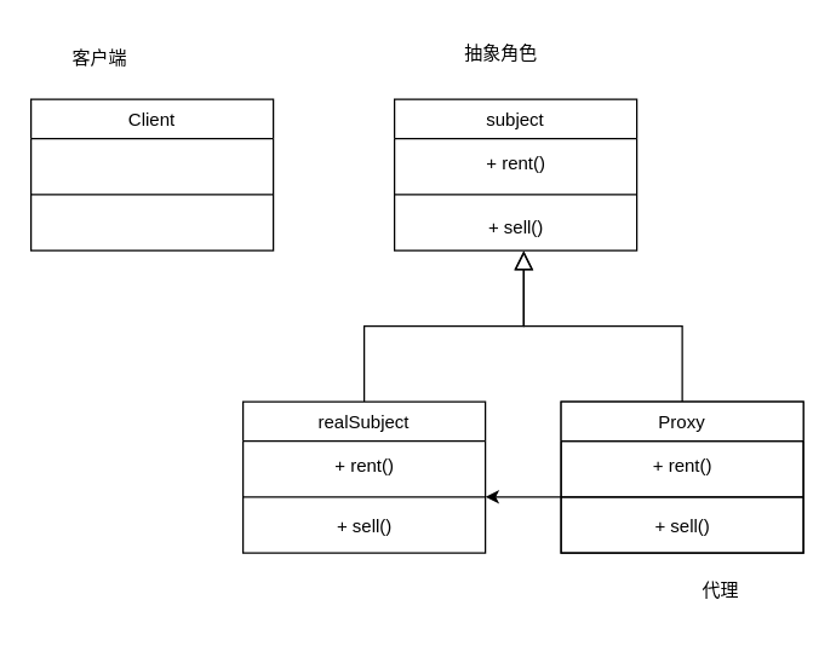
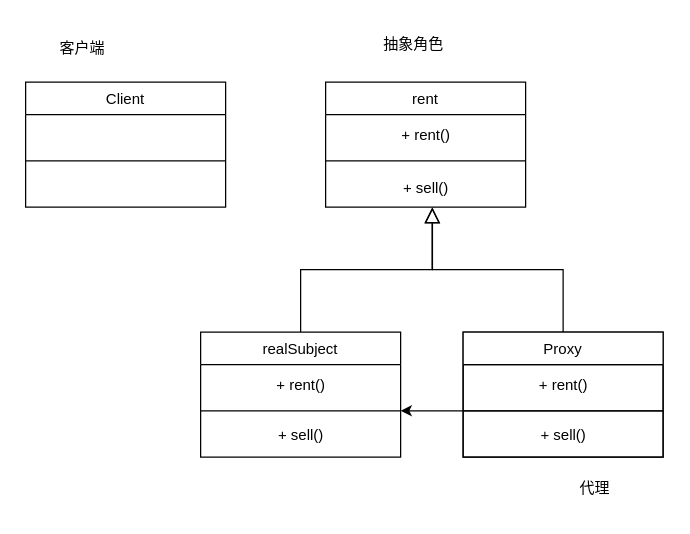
  <mxCell id="0" />
  <mxCell id="1" parent="0" />
  <mxCell id="2" value="" style="endArrow=block;endSize=10;endFill=0;shadow=0;strokeWidth=1;rounded=0;edgeStyle=elbowEdgeStyle;elbow=vertical;entryX=0.587;entryY=1.013;entryDx=0;entryDy=0;entryPerimeter=0;" parent="1" target="16" edge="1"><mxGeometry width="160" relative="1" as="geometry"><mxPoint x="240" y="265" as="sourcePoint" /><mxPoint x="340" y="163" as="targetPoint" /></mxGeometry></mxCell>
  <mxCell id="3" value="T2" style="swimlane;fontStyle=0;align=center;verticalAlign=top;childLayout=stackLayout;horizontal=1;startSize=26;horizontalStack=0;resizeParent=1;resizeLast=0;collapsible=1;marginBottom=0;rounded=0;shadow=0;strokeWidth=1;" parent="1" vertex="1"><mxGeometry x="370" y="265" width="160" height="100" as="geometry"><mxRectangle x="340" y="380" width="170" height="26" as="alternateBounds" /></mxGeometry></mxCell>
  <mxCell id="4" value="" style="line;html=1;strokeWidth=1;align=left;verticalAlign=middle;spacingTop=-1;spacingLeft=3;spacingRight=3;rotatable=0;labelPosition=right;points=[];portConstraint=eastwest;" parent="3" vertex="1"><mxGeometry y="26" width="160" height="74" as="geometry" /></mxCell>
  <mxCell id="5" value="" style="endArrow=block;endSize=10;endFill=0;shadow=0;strokeWidth=1;rounded=0;edgeStyle=elbowEdgeStyle;elbow=vertical;entryX=0.591;entryY=1.016;entryDx=0;entryDy=0;entryPerimeter=0;" parent="1" source="3" target="16" edge="1"><mxGeometry width="160" relative="1" as="geometry"><mxPoint x="250" y="278" as="sourcePoint" /><mxPoint x="340" y="163" as="targetPoint" /></mxGeometry></mxCell>
  <mxCell id="6" value="realSubject" style="swimlane;fontStyle=0;align=center;verticalAlign=top;childLayout=stackLayout;horizontal=1;startSize=26;horizontalStack=0;resizeParent=1;resizeLast=0;collapsible=1;marginBottom=0;rounded=0;shadow=0;strokeWidth=1;" parent="1" vertex="1"><mxGeometry x="160" y="265" width="160" height="100" as="geometry"><mxRectangle x="340" y="380" width="170" height="26" as="alternateBounds" /></mxGeometry></mxCell>
  <mxCell id="7" value="" style="line;html=1;strokeWidth=1;align=left;verticalAlign=middle;spacingTop=-1;spacingLeft=3;spacingRight=3;rotatable=0;labelPosition=right;points=[];portConstraint=eastwest;" parent="6" vertex="1"><mxGeometry y="26" width="160" height="74" as="geometry" /></mxCell>
  <mxCell id="8" value="Proxy" style="swimlane;fontStyle=0;align=center;verticalAlign=top;childLayout=stackLayout;horizontal=1;startSize=26;horizontalStack=0;resizeParent=1;resizeLast=0;collapsible=1;marginBottom=0;rounded=0;shadow=0;strokeWidth=1;" parent="1" vertex="1"><mxGeometry x="370" y="265" width="160" height="100" as="geometry"><mxRectangle x="340" y="380" width="170" height="26" as="alternateBounds" /></mxGeometry></mxCell>
  <mxCell id="9" value="" style="line;html=1;strokeWidth=1;align=left;verticalAlign=middle;spacingTop=-1;spacingLeft=3;spacingRight=3;rotatable=0;labelPosition=right;points=[];portConstraint=eastwest;" parent="8" vertex="1"><mxGeometry y="26" width="160" height="74" as="geometry" /></mxCell>
  <mxCell id="10" value="Client" style="swimlane;fontStyle=0;align=center;verticalAlign=top;childLayout=stackLayout;horizontal=1;startSize=26;horizontalStack=0;resizeParent=1;resizeLast=0;collapsible=1;marginBottom=0;rounded=0;shadow=0;strokeWidth=1;" parent="1" vertex="1"><mxGeometry x="20" y="65" width="160" height="100" as="geometry"><mxRectangle x="340" y="380" width="170" height="26" as="alternateBounds" /></mxGeometry></mxCell>
  <mxCell id="11" value="" style="line;html=1;strokeWidth=1;align=left;verticalAlign=middle;spacingTop=-1;spacingLeft=3;spacingRight=3;rotatable=0;labelPosition=right;points=[];portConstraint=eastwest;" parent="10" vertex="1"><mxGeometry y="26" width="160" height="74" as="geometry" /></mxCell>
  <mxCell id="12" value="+ sell()" style="text;html=1;align=center;verticalAlign=middle;resizable=0;points=[];autosize=1;strokeColor=none;fillColor=none;" parent="1" vertex="1"><mxGeometry x="210" y="333" width="60" height="30" as="geometry" /></mxCell>
  <mxCell id="13" value="+ sell()" style="text;html=1;align=center;verticalAlign=middle;resizable=0;points=[];autosize=1;strokeColor=none;fillColor=none;" parent="1" vertex="1"><mxGeometry x="420" y="333" width="60" height="30" as="geometry" /></mxCell>
- <mxCell id="14" value="subject" style="swimlane;fontStyle=0;align=center;verticalAlign=top;childLayout=stackLayout;horizontal=1;startSize=26;horizontalStack=0;resizeParent=1;resizeLast=0;collapsible=1;marginBottom=0;rounded=0;shadow=0;strokeWidth=1;" parent="1" vertex="1"><mxGeometry x="260" y="65" width="160" height="100" as="geometry"><mxRectangle x="550" y="140" width="160" height="26" as="alternateBounds" /></mxGeometry></mxCell>
+ <mxCell id="14" value="rent" style="swimlane;fontStyle=0;align=center;verticalAlign=top;childLayout=stackLayout;horizontal=1;startSize=26;horizontalStack=0;resizeParent=1;resizeLast=0;collapsible=1;marginBottom=0;rounded=0;shadow=0;strokeWidth=1;" parent="1" vertex="1"><mxGeometry x="260" y="65" width="160" height="100" as="geometry"><mxRectangle x="550" y="140" width="160" height="26" as="alternateBounds" /></mxGeometry></mxCell>
  <mxCell id="15" value="" style="line;html=1;strokeWidth=1;align=left;verticalAlign=middle;spacingTop=-1;spacingLeft=3;spacingRight=3;rotatable=0;labelPosition=right;points=[];portConstraint=eastwest;" parent="14" vertex="1"><mxGeometry y="26" width="160" height="74" as="geometry" /></mxCell>
  <mxCell id="16" value="+ sell()" style="text;html=1;align=center;verticalAlign=middle;resizable=0;points=[];autosize=1;strokeColor=none;fillColor=none;" parent="1" vertex="1"><mxGeometry x="310" y="135" width="60" height="30" as="geometry" /></mxCell>
  <mxCell id="17" value="抽象角色" style="text;html=1;align=center;verticalAlign=middle;resizable=0;points=[];autosize=1;strokeColor=none;fillColor=none;" parent="1" vertex="1"><mxGeometry x="295" y="20" width="70" height="30" as="geometry" /></mxCell>
  <mxCell id="18" value="+ rent()" style="text;html=1;align=center;verticalAlign=middle;resizable=0;points=[];autosize=1;strokeColor=none;fillColor=none;" parent="1" vertex="1"><mxGeometry x="310" y="93" width="60" height="30" as="geometry" /></mxCell>
  <mxCell id="19" value="+ rent()" style="text;html=1;align=center;verticalAlign=middle;resizable=0;points=[];autosize=1;strokeColor=none;fillColor=none;" parent="1" vertex="1"><mxGeometry x="210" y="293" width="60" height="30" as="geometry" /></mxCell>
  <mxCell id="20" value="+ rent()" style="text;html=1;align=center;verticalAlign=middle;resizable=0;points=[];autosize=1;strokeColor=none;fillColor=none;" parent="1" vertex="1"><mxGeometry x="420" y="293" width="60" height="30" as="geometry" /></mxCell>
  <mxCell id="21" value="" style="edgeStyle=orthogonalEdgeStyle;rounded=0;orthogonalLoop=1;jettySize=auto;html=1;" parent="1" source="9" edge="1"><mxGeometry relative="1" as="geometry"><mxPoint x="320" y="328" as="targetPoint" /></mxGeometry></mxCell>
  <mxCell id="22" value="客户端" style="text;html=1;align=center;verticalAlign=middle;resizable=0;points=[];autosize=1;strokeColor=none;fillColor=none;" parent="1" vertex="1"><mxGeometry x="35" y="23" width="60" height="30" as="geometry" /></mxCell>
  <mxCell id="23" value="代理" style="text;html=1;align=center;verticalAlign=middle;resizable=0;points=[];autosize=1;strokeColor=none;fillColor=none;" parent="1" vertex="1"><mxGeometry x="450" y="375" width="50" height="30" as="geometry" /></mxCell>
